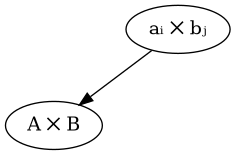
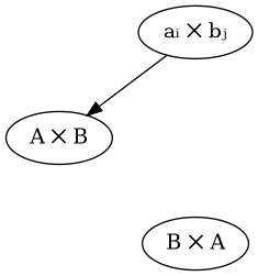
  digraph {
    edge [style=invis]
    n1 [label="A ✕ B"]
    n2 [label="aᵢ ✕ bⱼ"]
    n3 [label="bⱼ ✕ aᵢ" style=invis]
+   n4 [label="B ✕ A"]
    n2 -> n1 [style=""]
    n2 -> n3
    n3 -> n2
+   n3 -> n4 [dir=back]
  }
